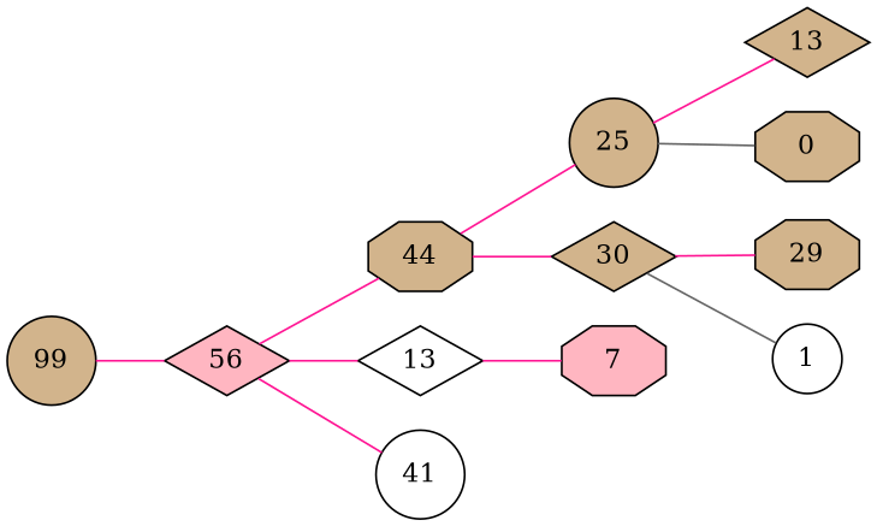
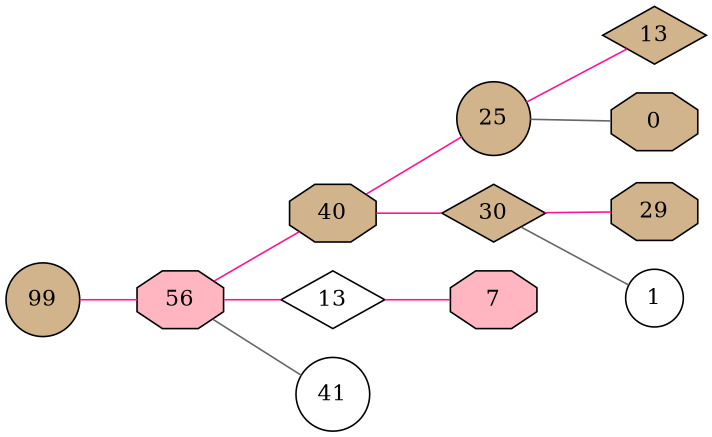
  graph {
    rankdir=LR
    node [fillcolor=tan shape=octagon style=filled]
    edge [color=deeppink]
    99 [shape=circle]
-   56 [fillcolor=lightpink shape=diamond]
+   56 [fillcolor=lightpink]
    25 [shape=circle]
-   40 [label=44]
+   40
    30 [shape=diamond]
    n6 [fillcolor=white label=13 shape=diamond]
    41 [fillcolor=white shape=circle]
    n8 [label=13 shape=diamond]
    0
    29
    1 [fillcolor=white shape=circle]
    7 [fillcolor=lightpink]
    99 -- 56
    56 -- 40
    56 -- n6
-   56 -- 41
+   56 -- 41 [color=gray40]
    25 -- n8
    25 -- 0 [color=gray40]
    40 -- 25
    40 -- 30
    30 -- 29
    30 -- 1 [color=gray40]
    n6 -- 7
  }
